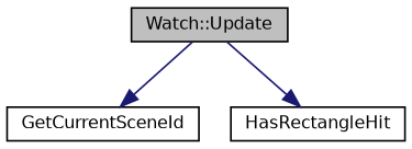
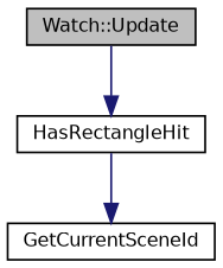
  digraph {
    rankdir=TB
    node [color=black fillcolor=white fontname=Helvetica fontsize=10 shape=record style=filled]
    edge [color=midnightblue fontname=Helvetica fontsize=10 labelfontname=Helvetica labelfontsize=10 style=solid]
    n1 [fillcolor=grey75 fontcolor=black height=0.2 label="Watch::Update" width=0.4]
    n2 [height=0.2 label=GetCurrentSceneId width=0.4]
    n3 [height=0.2 label=HasRectangleHit width=0.4]
-   n1 -> n2
+   n3 -> n2
    n1 -> n3
  }
